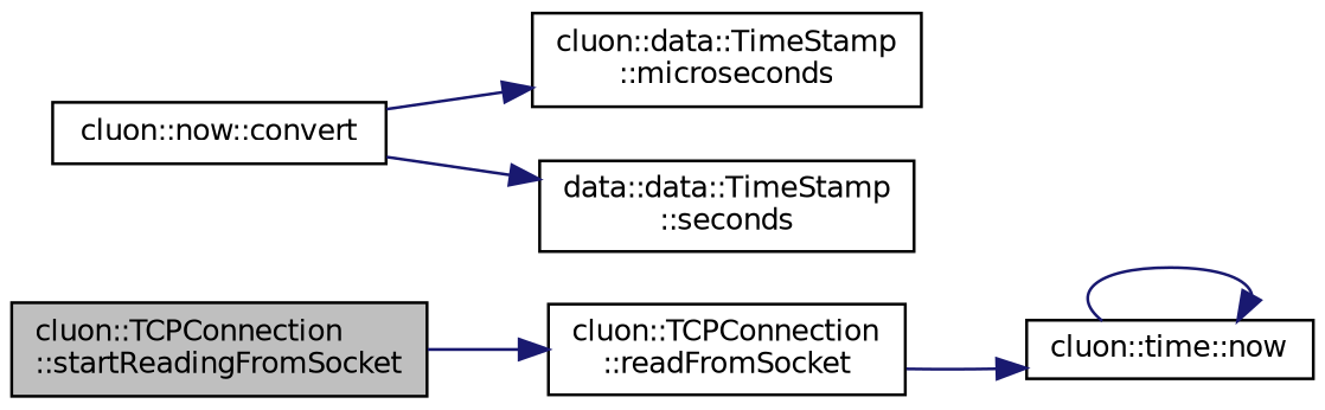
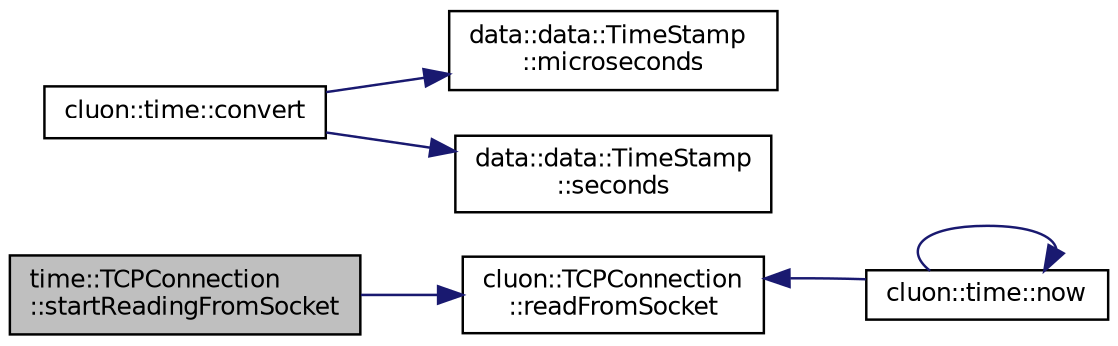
  digraph {
    rankdir=LR
    node [color=black fillcolor=white fontname=Helvetica fontsize=10 shape=record style=filled]
    edge [color=midnightblue fontname=Helvetica fontsize=10 labelfontname=Helvetica labelfontsize=10 style=solid]
-   n1 [fillcolor=grey75 fontcolor=black height=0.2 label="cluon::TCPConnection\l::startReadingFromSocket" width=0.4]
+   n1 [fillcolor=grey75 fontcolor=black height=0.2 label="time::TCPConnection\l::startReadingFromSocket" width=0.4]
    n2 [height=0.2 label="cluon::TCPConnection\l::readFromSocket" width=0.4]
    n3 [height=0.2 label="cluon::time::now" width=0.4]
-   n4 [height=0.2 label="cluon::now::convert" width=0.4]
-   n5 [height=0.2 label="cluon::data::TimeStamp\l::microseconds" width=0.4]
+   n4 [height=0.2 label="cluon::time::convert" width=0.4]
+   n5 [height=0.2 label="data::data::TimeStamp\l::microseconds" width=0.4]
    n6 [height=0.2 label="data::data::TimeStamp\l::seconds" width=0.4]
    n1 -> n2
-   n2 -> n3
+   n3 -> n2
    n3 -> n3
    n4 -> n5
    n4 -> n6
  }
